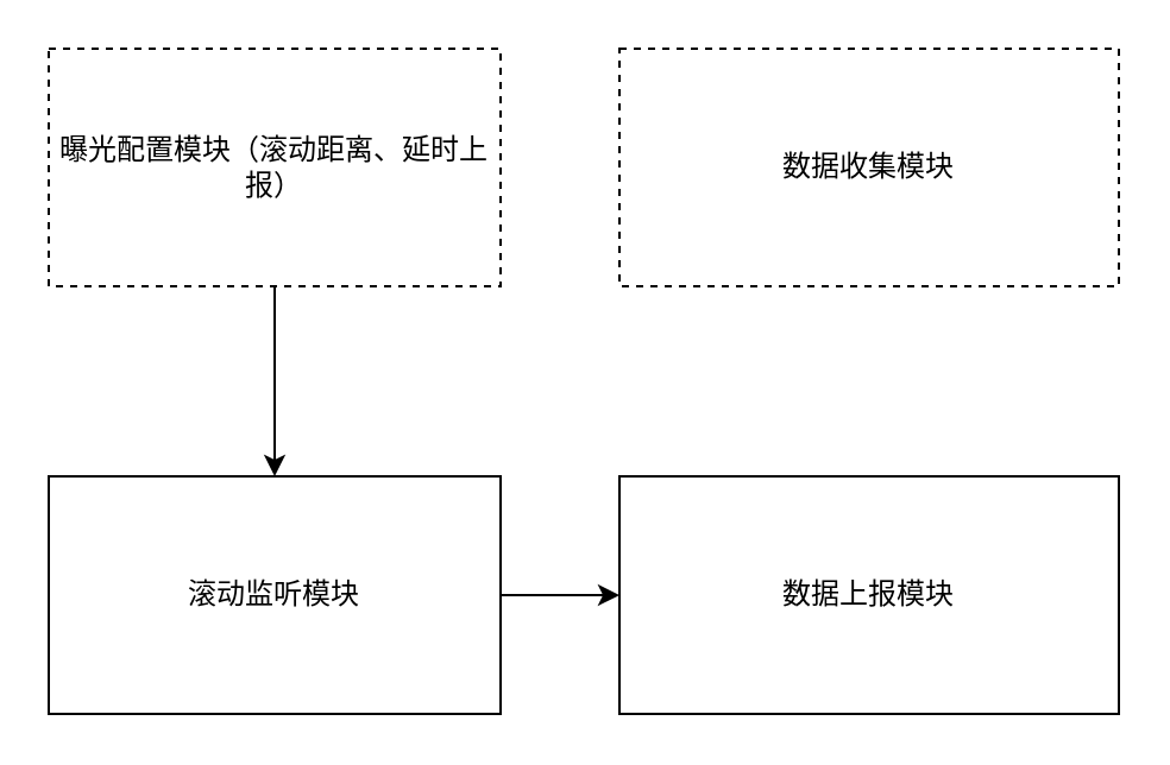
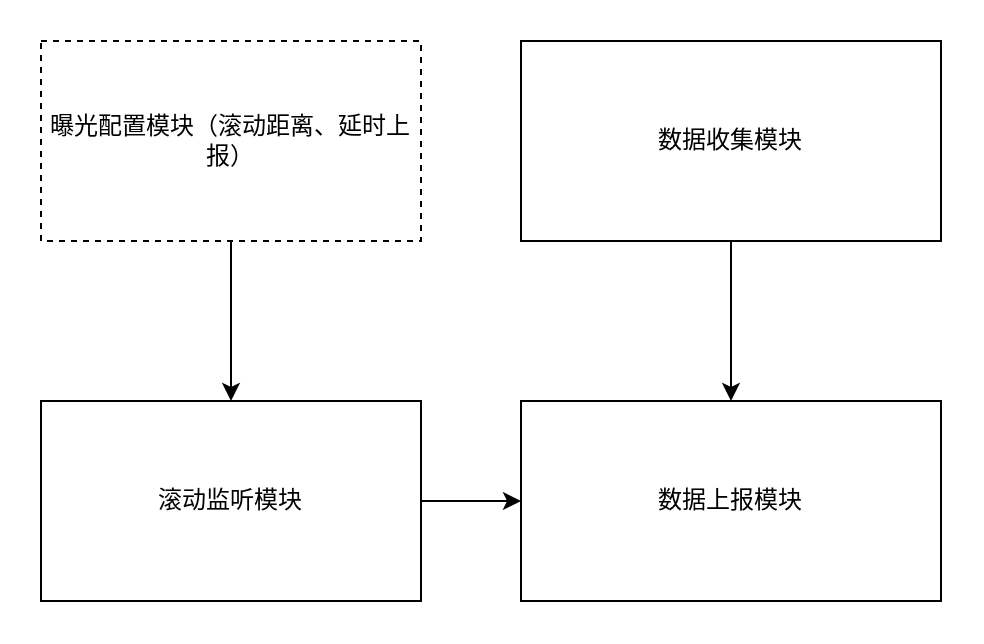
  <mxCell id="0" />
  <mxCell id="1" parent="0" />
  <mxCell id="2" value="" style="edgeStyle=orthogonalEdgeStyle;rounded=0;orthogonalLoop=1;jettySize=auto;html=1;" edge="1" parent="1" source="3" target="5"><mxGeometry relative="1" as="geometry" /></mxCell>
  <mxCell id="3" value="曝光配置模块（滚动距离、延时上报）" style="rounded=0;whiteSpace=wrap;html=1;dashed=1;" vertex="1" parent="1"><mxGeometry x="20" y="20" width="190" height="100" as="geometry" /></mxCell>
  <mxCell id="4" value="" style="edgeStyle=orthogonalEdgeStyle;rounded=0;orthogonalLoop=1;jettySize=auto;html=1;" edge="1" parent="1" source="5" target="8"><mxGeometry relative="1" as="geometry" /></mxCell>
  <mxCell id="5" value="滚动监听模块" style="rounded=0;whiteSpace=wrap;html=1;" vertex="1" parent="1"><mxGeometry x="20" y="200" width="190" height="100" as="geometry" /></mxCell>
- <mxCell id="7" value="数据收集模块" style="rounded=0;whiteSpace=wrap;html=1;dashed=1;" vertex="1" parent="1"><mxGeometry x="260" y="20" width="210" height="100" as="geometry" /></mxCell>
+ <mxCell id="6" value="" style="edgeStyle=orthogonalEdgeStyle;rounded=0;orthogonalLoop=1;jettySize=auto;html=1;" edge="1" parent="1" source="7" target="8"><mxGeometry relative="1" as="geometry" /></mxCell>
+ <mxCell id="7" value="数据收集模块" style="rounded=0;whiteSpace=wrap;html=1;" vertex="1" parent="1"><mxGeometry x="260" y="20" width="210" height="100" as="geometry" /></mxCell>
  <mxCell id="8" value="数据上报模块" style="rounded=0;whiteSpace=wrap;html=1;" vertex="1" parent="1"><mxGeometry x="260" y="200" width="210" height="100" as="geometry" /></mxCell>
